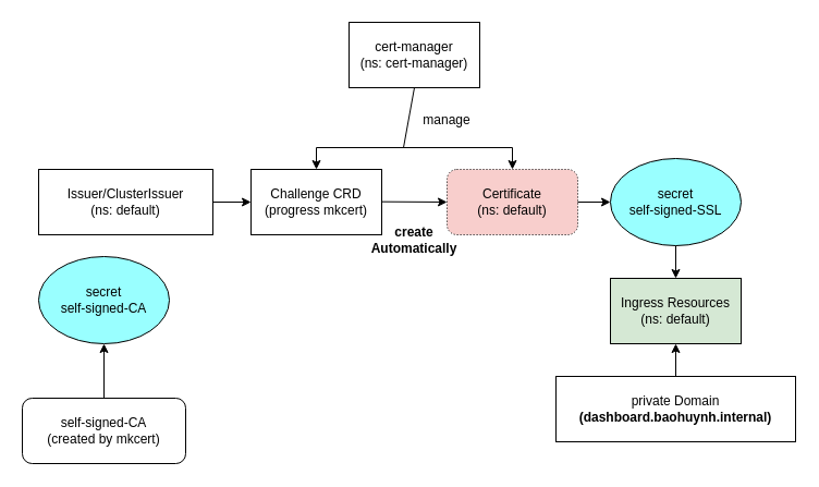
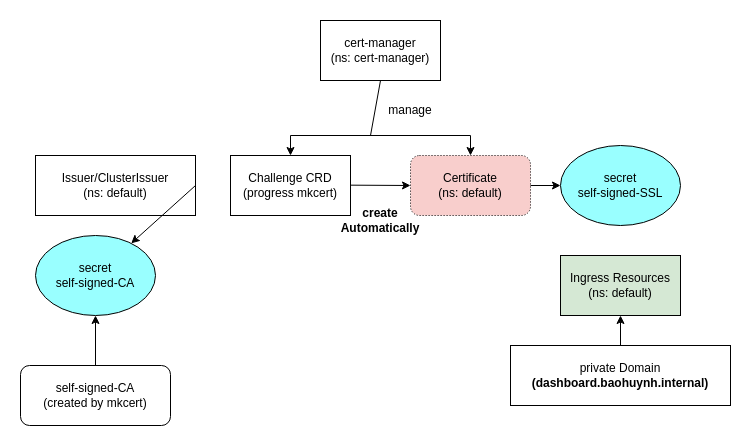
  <mxCell id="0" />
  <mxCell id="1" parent="0" />
  <mxCell id="2" value="cert-manager&lt;br&gt;(ns: cert-manager)" style="rounded=0;whiteSpace=wrap;html=1;" vertex="1" parent="1"><mxGeometry x="320" y="20" width="120" height="60" as="geometry" /></mxCell>
  <mxCell id="3" value="Ingress Resources&lt;br&gt;(ns: default)" style="rounded=0;whiteSpace=wrap;html=1;fillColor=#D5E8D4;" vertex="1" parent="1"><mxGeometry x="560" y="255" width="120" height="60" as="geometry" /></mxCell>
  <mxCell id="4" value="Issuer/ClusterIssuer&lt;br&gt;(ns: default)" style="rounded=0;whiteSpace=wrap;html=1;" vertex="1" parent="1"><mxGeometry x="35" y="155" width="160" height="60" as="geometry" /></mxCell>
  <mxCell id="5" value="Certificate&lt;br&gt;(ns: default)" style="rounded=1;whiteSpace=wrap;html=1;dashed=1;dashPattern=1 2;fillColor=#F8CECC;" vertex="1" parent="1"><mxGeometry x="410" y="155" width="120" height="60" as="geometry" /></mxCell>
  <mxCell id="6" value="self-signed-CA&lt;br&gt;(created by mkcert)" style="whiteSpace=wrap;html=1;rounded=1;" vertex="1" parent="1"><mxGeometry x="20" y="365" width="150" height="60" as="geometry" /></mxCell>
  <mxCell id="7" value="secret&lt;br&gt;self-signed-CA" style="ellipse;whiteSpace=wrap;html=1;fillColor=#99FFFF;" vertex="1" parent="1"><mxGeometry x="35" y="235" width="120" height="80" as="geometry" /></mxCell>
  <mxCell id="8" value="secret&lt;br&gt;self-signed-SSL" style="ellipse;whiteSpace=wrap;html=1;fillColor=#99FFFF;" vertex="1" parent="1"><mxGeometry x="560" y="145" width="120" height="80" as="geometry" /></mxCell>
  <mxCell id="9" value="private Domain&lt;br&gt;&lt;b&gt;(dashboard.baohuynh.internal)&lt;/b&gt;" style="rounded=0;whiteSpace=wrap;html=1;" vertex="1" parent="1"><mxGeometry x="510" y="345" width="220" height="60" as="geometry" /></mxCell>
  <mxCell id="10" value="Challenge CRD&lt;br&gt;(progress mkcert)" style="rounded=0;whiteSpace=wrap;html=1;" vertex="1" parent="1"><mxGeometry x="230" y="155" width="120" height="60" as="geometry" /></mxCell>
  <mxCell id="11" value="" style="endArrow=classic;html=1;exitX=0.5;exitY=0;exitDx=0;exitDy=0;" edge="1" parent="1" source="6"><mxGeometry width="50" height="50" relative="1" as="geometry"><mxPoint x="220" y="370" as="sourcePoint" /><mxPoint x="95" y="315" as="targetPoint" /></mxGeometry></mxCell>
  <mxCell id="12" value="" style="endArrow=classic;html=1;entryX=0.5;entryY=0;entryDx=0;entryDy=0;" edge="1" parent="1" target="10"><mxGeometry width="50" height="50" relative="1" as="geometry"><mxPoint x="290" y="135" as="sourcePoint" /><mxPoint x="280" y="75" as="targetPoint" /></mxGeometry></mxCell>
  <mxCell id="13" value="" style="endArrow=classic;html=1;entryX=0.5;entryY=0;entryDx=0;entryDy=0;" edge="1" parent="1" target="5"><mxGeometry width="50" height="50" relative="1" as="geometry"><mxPoint x="470" y="135" as="sourcePoint" /><mxPoint x="540" y="85" as="targetPoint" /></mxGeometry></mxCell>
  <mxCell id="14" value="" style="endArrow=none;html=1;" edge="1" parent="1"><mxGeometry width="50" height="50" relative="1" as="geometry"><mxPoint x="290" y="135" as="sourcePoint" /><mxPoint x="470" y="135" as="targetPoint" /></mxGeometry></mxCell>
  <mxCell id="15" value="" style="endArrow=none;html=1;entryX=0.5;entryY=1;entryDx=0;entryDy=0;" edge="1" parent="1" target="2"><mxGeometry width="50" height="50" relative="1" as="geometry"><mxPoint x="370" y="135" as="sourcePoint" /><mxPoint x="220" y="45" as="targetPoint" /></mxGeometry></mxCell>
  <mxCell id="16" value="manage" style="text;html=1;strokeColor=none;fillColor=none;align=center;verticalAlign=middle;whiteSpace=wrap;rounded=0;dashed=1;dashPattern=1 2;" vertex="1" parent="1"><mxGeometry x="380" y="105" width="60" height="10" as="geometry" /></mxCell>
- <mxCell id="17" value="" style="endArrow=classic;html=1;exitX=0.5;exitY=1;exitDx=0;exitDy=0;" edge="1" parent="1" source="8" target="3"><mxGeometry width="50" height="50" relative="1" as="geometry"><mxPoint x="390" y="315" as="sourcePoint" /><mxPoint x="440" y="265" as="targetPoint" /></mxGeometry></mxCell>
  <mxCell id="18" value="" style="endArrow=classic;html=1;entryX=0.5;entryY=1;entryDx=0;entryDy=0;" edge="1" parent="1" source="9" target="3"><mxGeometry width="50" height="50" relative="1" as="geometry"><mxPoint x="430" y="345" as="sourcePoint" /><mxPoint x="480" y="295" as="targetPoint" /></mxGeometry></mxCell>
- <mxCell id="19" value="" style="endArrow=classic;html=1;exitX=1;exitY=0.5;exitDx=0;exitDy=0;entryX=0;entryY=0.5;entryDx=0;entryDy=0;" edge="1" parent="1" source="4" target="10"><mxGeometry width="50" height="50" relative="1" as="geometry"><mxPoint x="190" y="315" as="sourcePoint" /><mxPoint x="240" y="265" as="targetPoint" /></mxGeometry></mxCell>
+ <mxCell id="19" value="" style="endArrow=classic;html=1;exitX=1;exitY=0.5;exitDx=0;exitDy=0;" edge="1" parent="1" source="4" target="7"><mxGeometry width="50" height="50" relative="1" as="geometry"><mxPoint x="190" y="315" as="sourcePoint" /><mxPoint x="240" y="265" as="targetPoint" /></mxGeometry></mxCell>
  <mxCell id="20" value="" style="endArrow=classic;html=1;exitX=1;exitY=0.5;exitDx=0;exitDy=0;entryX=0;entryY=0.5;entryDx=0;entryDy=0;" edge="1" parent="1" target="5"><mxGeometry width="50" height="50" relative="1" as="geometry"><mxPoint x="350" y="184.66" as="sourcePoint" /><mxPoint x="385" y="184.66" as="targetPoint" /></mxGeometry></mxCell>
  <mxCell id="21" value="" style="endArrow=classic;html=1;entryX=0;entryY=0.5;entryDx=0;entryDy=0;" edge="1" parent="1"><mxGeometry width="50" height="50" relative="1" as="geometry"><mxPoint x="530" y="185" as="sourcePoint" /><mxPoint x="560" y="185" as="targetPoint" /></mxGeometry></mxCell>
  <mxCell id="22" value="&lt;b&gt;create Automatically&lt;/b&gt;" style="text;html=1;strokeColor=none;fillColor=none;align=center;verticalAlign=middle;whiteSpace=wrap;rounded=0;dashed=1;dashPattern=1 2;" vertex="1" parent="1"><mxGeometry x="350" y="215" width="60" height="10" as="geometry" /></mxCell>
